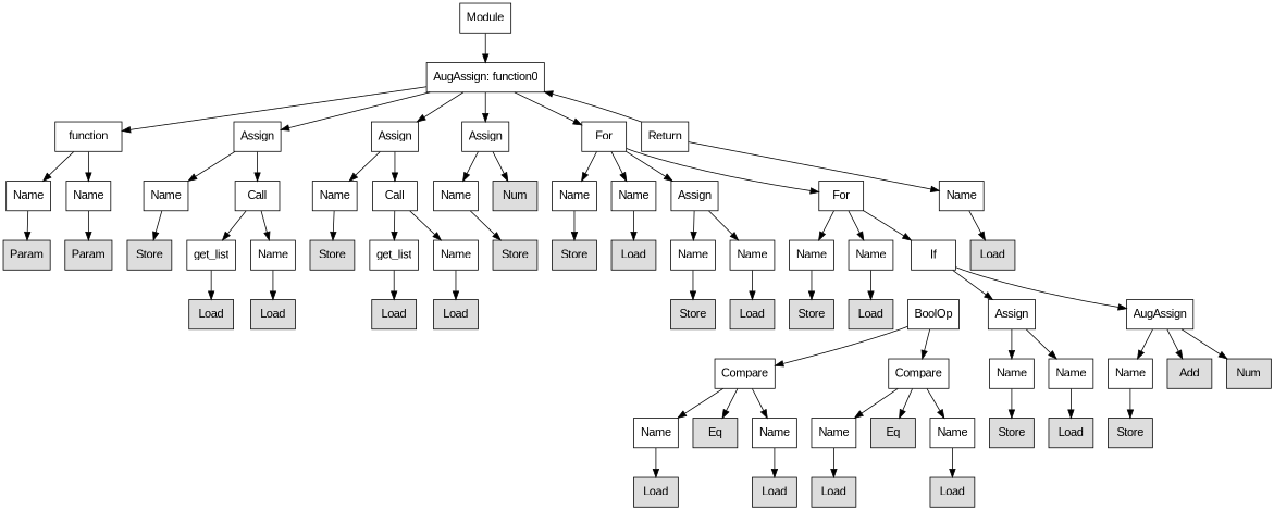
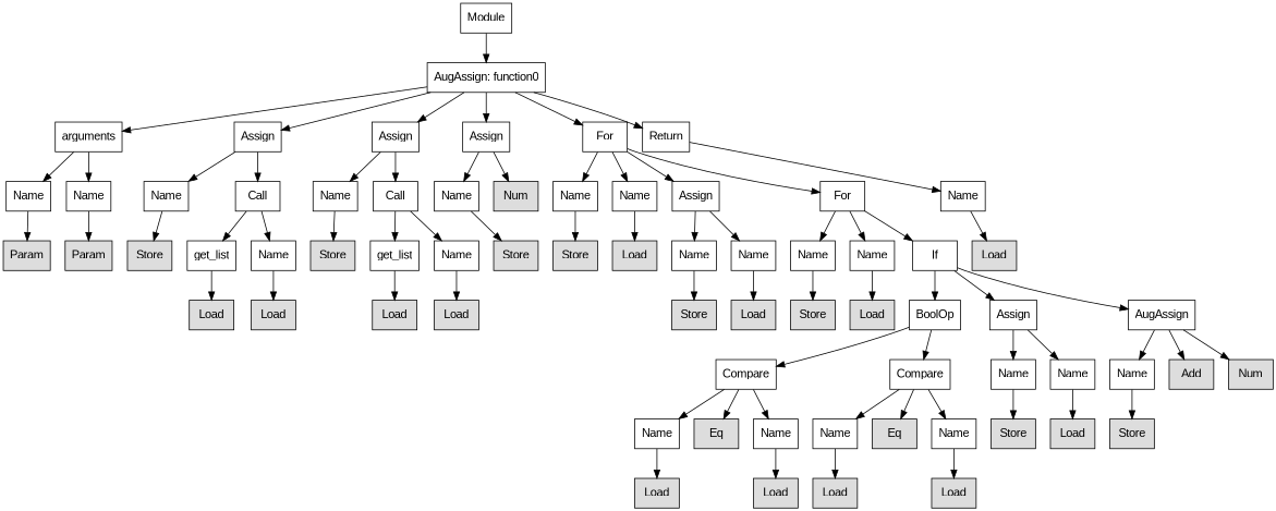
  digraph {
    fontname="Liberation Sans"
    node [fontname="Liberation Sans" shape=rect]
    edge [fontname="Liberation Sans"]
    n1 [label=Module]
    n2 [label="AugAssign: function0"]
-   n3 [label=function]
+   n3 [label=arguments]
    n4 [label=Assign]
    n5 [label=Assign]
    n6 [label=Assign]
    n7 [label=For]
    n8 [label=Return]
    n9 [label=Name]
    n10 [label=Name]
    n11 [label=Name]
    n12 [label=Call]
    n13 [label=Name]
    n14 [label=Call]
    n15 [label=Name]
    n16 [fillcolor="#dddddd" label=Num style=filled]
    n17 [label=Name]
    n18 [label=Name]
    n19 [label=Assign]
    n20 [label=For]
    n21 [label=Name]
    n22 [fillcolor="#dddddd" label=Param style=filled]
    n23 [fillcolor="#dddddd" label=Param style=filled]
    n24 [fillcolor="#dddddd" label=Store style=filled]
    n25 [label=get_list]
    n26 [label=Name]
    n27 [fillcolor="#dddddd" label=Store style=filled]
    n28 [label=get_list]
    n29 [label=Name]
    n30 [fillcolor="#dddddd" label=Store style=filled]
    n31 [fillcolor="#dddddd" label=Store style=filled]
    n32 [fillcolor="#dddddd" label=Load style=filled]
    n33 [label=Name]
    n34 [label=Name]
    n35 [label=Name]
    n36 [label=Name]
    n37 [label=If]
    n38 [fillcolor="#dddddd" label=Load style=filled]
    n39 [fillcolor="#dddddd" label=Load style=filled]
    n40 [fillcolor="#dddddd" label=Load style=filled]
    n41 [fillcolor="#dddddd" label=Load style=filled]
    n42 [fillcolor="#dddddd" label=Load style=filled]
    n43 [fillcolor="#dddddd" label=Store style=filled]
    n44 [fillcolor="#dddddd" label=Load style=filled]
    n45 [fillcolor="#dddddd" label=Store style=filled]
    n46 [fillcolor="#dddddd" label=Load style=filled]
    n47 [label=BoolOp]
    n48 [label=Assign]
    n49 [label=AugAssign]
    n50 [label=Compare]
    n51 [label=Compare]
    n52 [label=Name]
    n53 [label=Name]
    n54 [label=Name]
    n55 [fillcolor="#dddddd" label=Add style=filled]
    n56 [fillcolor="#dddddd" label=Num style=filled]
    n57 [label=Name]
    n58 [fillcolor="#dddddd" label=Eq style=filled]
    n59 [label=Name]
    n60 [label=Name]
    n61 [fillcolor="#dddddd" label=Eq style=filled]
    n62 [label=Name]
    n63 [fillcolor="#dddddd" label=Store style=filled]
    n64 [fillcolor="#dddddd" label=Load style=filled]
    n65 [fillcolor="#dddddd" label=Store style=filled]
    n66 [fillcolor="#dddddd" label=Load style=filled]
    n67 [fillcolor="#dddddd" label=Load style=filled]
    n68 [fillcolor="#dddddd" label=Load style=filled]
    n69 [fillcolor="#dddddd" label=Load style=filled]
    n1 -> n2
    n2 -> n3
    n2 -> n4
    n2 -> n5
    n2 -> n6
    n2 -> n7
-   n8 -> n2
+   n2 -> n8
    n3 -> n9
    n3 -> n10
    n4 -> n11
    n4 -> n12
    n5 -> n13
    n5 -> n14
    n6 -> n15
    n6 -> n16
    n7 -> n17
    n7 -> n18
    n7 -> n19
    n7 -> n20
    n8 -> n21
    n9 -> n22
    n10 -> n23
    n11 -> n24
    n12 -> n25
    n12 -> n26
    n13 -> n27
    n14 -> n28
    n14 -> n29
    n15 -> n30
    n17 -> n31
    n18 -> n32
    n19 -> n33
    n19 -> n34
    n20 -> n35
    n20 -> n36
    n20 -> n37
    n21 -> n38
    n25 -> n39
    n26 -> n40
    n28 -> n41
    n29 -> n42
    n33 -> n43
    n34 -> n44
    n35 -> n45
    n36 -> n46
+   n37 -> n47
    n37 -> n48
    n37 -> n49
    n47 -> n50
    n47 -> n51
    n48 -> n52
    n48 -> n53
    n49 -> n54
    n49 -> n55
    n49 -> n56
    n50 -> n57
    n50 -> n58
    n50 -> n59
    n51 -> n60
    n51 -> n61
    n51 -> n62
    n52 -> n63
    n53 -> n64
    n54 -> n65
    n57 -> n66
    n59 -> n67
    n60 -> n68
    n62 -> n69
  }
